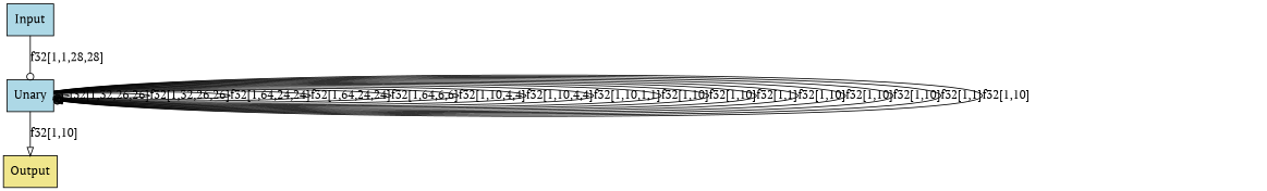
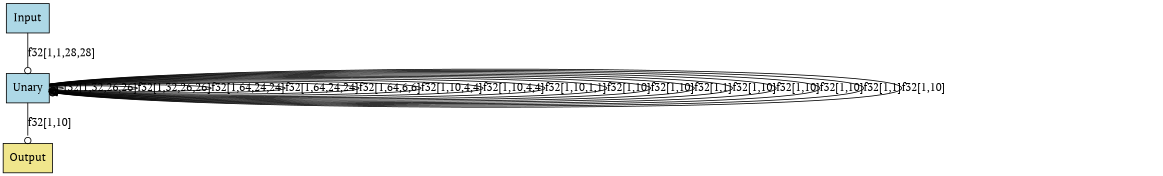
  digraph {
    fontname="PT Serif"
    node [fillcolor=lightblue fontname="PT Serif" shape=record style=filled]
    edge [arrowhead=onormal fontname="PT Serif"]
    n1 [label="{Unary}"]
    n2 [fillcolor=khaki label="{Output}"]
    n3 [label="{Input}"]
    n1 -> n1 [label="f32[1,32,26,26]"]
    n1 -> n1 [label="f32[1,32,26,26]"]
    n1 -> n1 [arrowhead=odot label="f32[1,64,24,24]"]
    n1 -> n1 [arrowhead=odot label="f32[1,64,24,24]"]
    n1 -> n1 [label="f32[1,64,6,6]"]
    n1 -> n1 [label="f32[1,10,4,4]"]
    n1 -> n1 [arrowhead=odot label="f32[1,10,4,4]"]
    n1 -> n1 [label="f32[1,10,1,1]"]
    n1 -> n1 [label="f32[1,10]"]
    n1 -> n1 [label="f32[1,10]"]
    n1 -> n1 [arrowhead=odot label="f32[1,1]"]
    n1 -> n1 [label="f32[1,10]"]
    n1 -> n1 [label="f32[1,10]"]
    n1 -> n1 [label="f32[1,10]"]
    n1 -> n1 [arrowhead=odot label="f32[1,1]"]
    n1 -> n1 [arrowhead=odot label="f32[1,10]"]
-   n1 -> n2 [label="f32[1,10]"]
+   n1 -> n2 [arrowhead=odot label="f32[1,10]"]
    n3 -> n1 [arrowhead=odot label="f32[1,1,28,28]"]
  }
